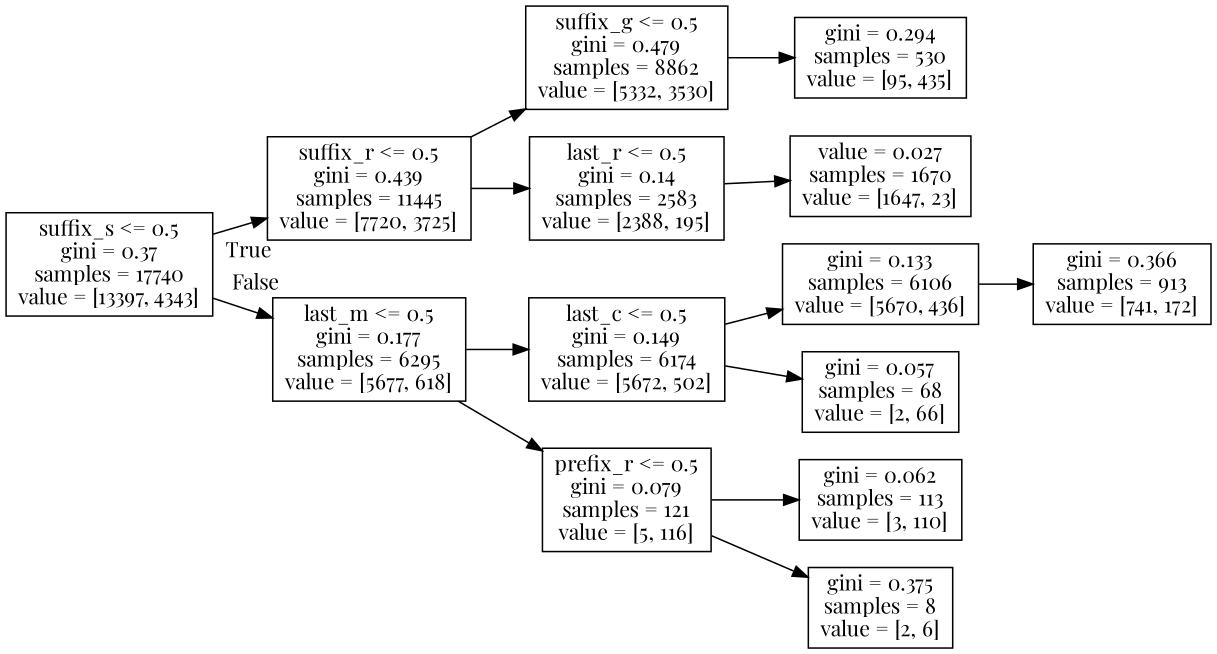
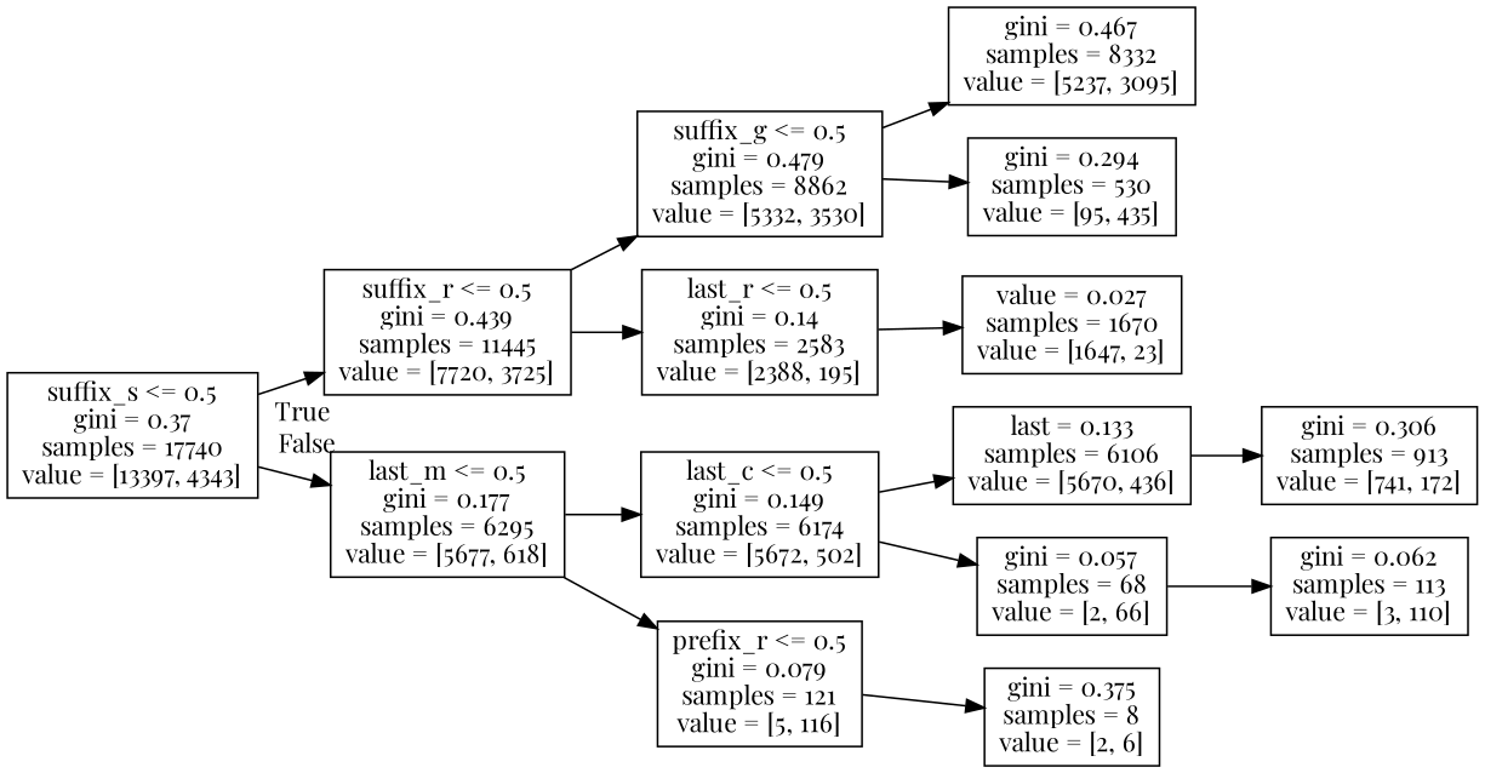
  digraph {
    fontname="Playfair Display"
    rankdir=LR
    node [fontname="Playfair Display" shape=box]
    edge [fontname="Playfair Display"]
    n1 [label="suffix_s <= 0.5\ngini = 0.37\nsamples = 17740\nvalue = [13397, 4343]"]
    n2 [label="suffix_r <= 0.5\ngini = 0.439\nsamples = 11445\nvalue = [7720, 3725]"]
    n3 [label="last_m <= 0.5\ngini = 0.177\nsamples = 6295\nvalue = [5677, 618]"]
    n4 [label="suffix_g <= 0.5\ngini = 0.479\nsamples = 8862\nvalue = [5332, 3530]"]
    n5 [label="last_r <= 0.5\ngini = 0.14\nsamples = 2583\nvalue = [2388, 195]"]
    n6 [label="last_c <= 0.5\ngini = 0.149\nsamples = 6174\nvalue = [5672, 502]"]
    n7 [label="prefix_r <= 0.5\ngini = 0.079\nsamples = 121\nvalue = [5, 116]"]
+   n8 [label="gini = 0.467\nsamples = 8332\nvalue = [5237, 3095]"]
    n9 [label="gini = 0.294\nsamples = 530\nvalue = [95, 435]"]
    n10 [label="value = 0.027\nsamples = 1670\nvalue = [1647, 23]"]
-   n11 [label="gini = 0.366\nsamples = 913\nvalue = [741, 172]"]
-   n12 [label="gini = 0.133\nsamples = 6106\nvalue = [5670, 436]"]
+   n11 [label="gini = 0.306\nsamples = 913\nvalue = [741, 172]"]
+   n12 [label="last = 0.133\nsamples = 6106\nvalue = [5670, 436]"]
    n13 [label="gini = 0.057\nsamples = 68\nvalue = [2, 66]"]
    n14 [label="gini = 0.062\nsamples = 113\nvalue = [3, 110]"]
    n15 [label="gini = 0.375\nsamples = 8\nvalue = [2, 6]"]
    n1 -> n2 [headlabel=True labelangle=45 labeldistance=2.5]
    n1 -> n3 [headlabel=False labelangle=-45 labeldistance=2.5]
    n2 -> n4
    n2 -> n5
    n3 -> n6
    n3 -> n7
+   n4 -> n8
    n4 -> n9
    n5 -> n10
    n6 -> n12
    n6 -> n13
-   n7 -> n14
+   n13 -> n14
    n7 -> n15
    n12 -> n11
  }
